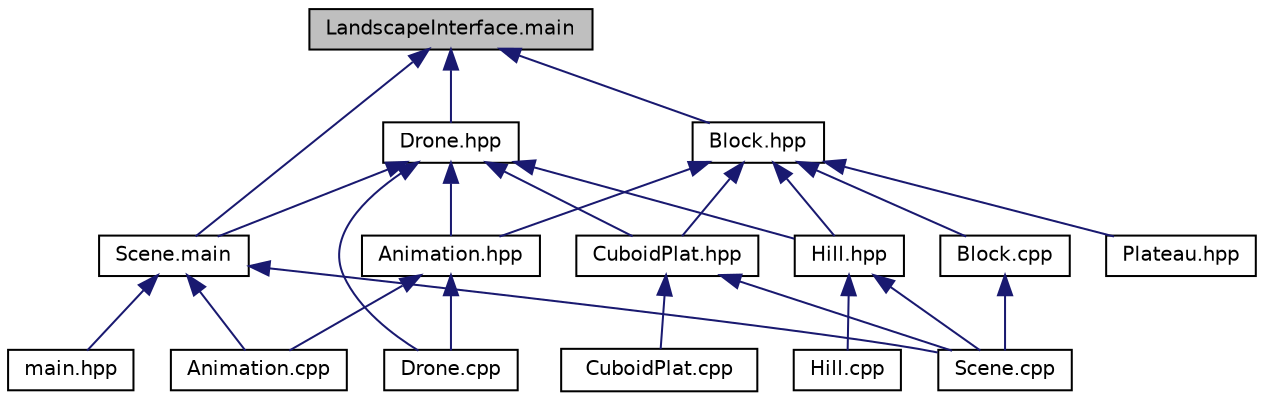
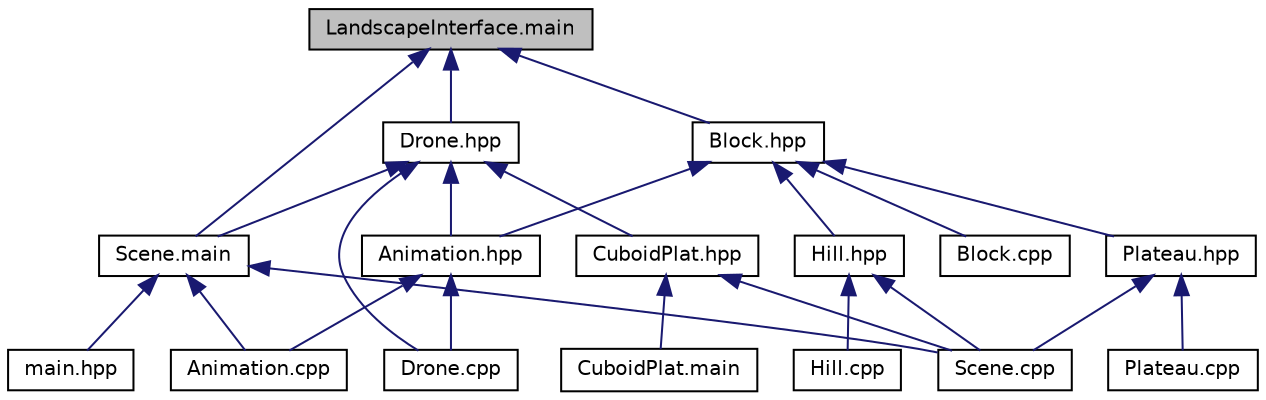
  digraph {
    fontname="DejaVu Sans"
    node [color=black fillcolor=white fontname="DejaVu Sans" fontsize=10 shape=record style=filled]
    edge [color=midnightblue dir=back fontname="DejaVu Sans" fontsize=10 labelfontname=Helvetica labelfontsize=10 style=solid]
    n1 [fillcolor=grey75 fontcolor=black height=0.2 label="LandscapeInterface.main" width=0.4]
    n2 [height=0.2 label="Block.hpp" width=0.4]
    n3 [height=0.2 label="Drone.hpp" width=0.4]
    n4 [height=0.2 label="Scene.main" width=0.4]
    n5 [height=0.2 label="Animation.hpp" width=0.4]
    n6 [height=0.2 label="CuboidPlat.hpp" width=0.4]
    n7 [height=0.2 label="Hill.hpp" width=0.4]
    n8 [height=0.2 label="Plateau.hpp" width=0.4]
    n9 [height=0.2 label="Block.cpp" width=0.4]
    n10 [height=0.2 label="Drone.cpp" width=0.4]
    n11 [height=0.2 label="Animation.cpp" width=0.4]
    n12 [height=0.2 label="Scene.cpp" width=0.4]
    n13 [height=0.2 label="main.hpp" width=0.4]
-   n14 [height=0.2 label="CuboidPlat.cpp" width=0.4]
+   n14 [height=0.2 label="CuboidPlat.main" width=0.4]
    n15 [height=0.2 label="Hill.cpp" width=0.4]
+   n16 [height=0.2 label="Plateau.cpp" width=0.4]
    n1 -> n2
    n1 -> n3
    n1 -> n4
    n2 -> n5
-   n2 -> n6
    n2 -> n7
    n2 -> n8
    n2 -> n9
    n3 -> n4
    n3 -> n5
    n3 -> n6
-   n3 -> n7
    n3 -> n10
    n4 -> n11
    n4 -> n12
    n4 -> n13
    n5 -> n10
    n5 -> n11
    n6 -> n12
    n6 -> n14
    n7 -> n12
    n7 -> n15
-   n9 -> n12
+   n8 -> n12
+   n8 -> n16
  }
